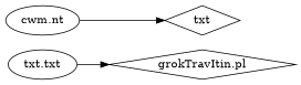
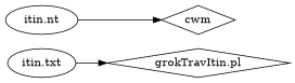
  digraph {
    rankdir=LR
    "grokTravItin.pl" [shape=diamond]
-   "itin.txt" [label="txt.txt"]
-   n3 [label=txt shape=diamond]
-   "itin.nt" [label="cwm.nt"]
+   "itin.txt"
+   n3 [label=cwm shape=diamond]
+   "itin.nt"
    "itin.txt" -> "grokTravItin.pl"
    "itin.nt" -> n3
  }
